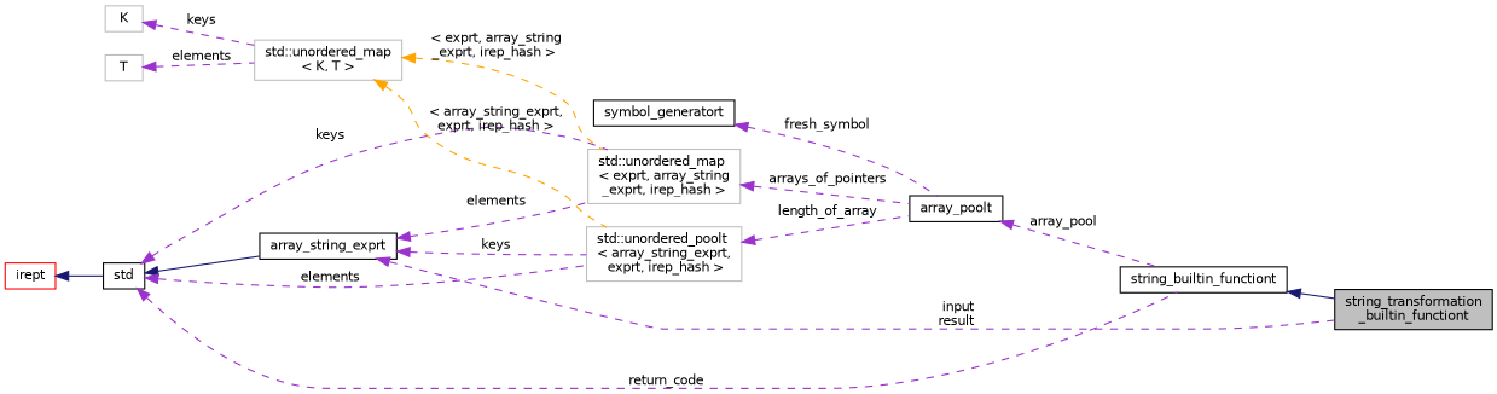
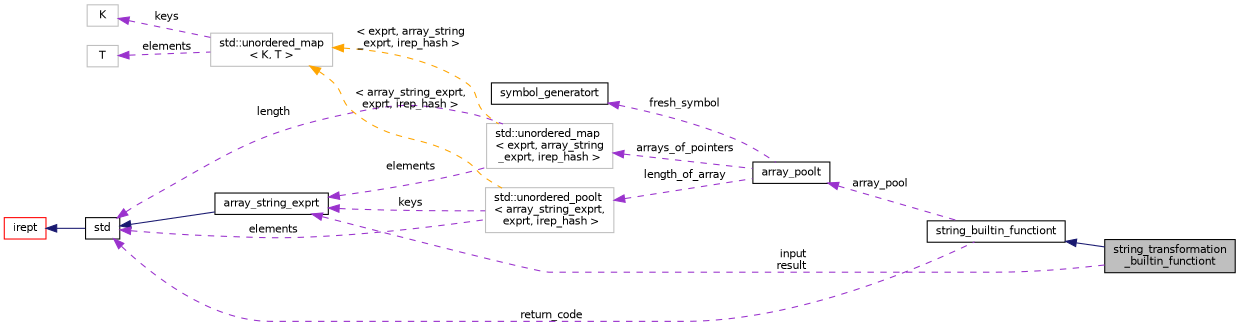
  digraph {
    rankdir=LR
    node [color=black fontname=Helvetica fontsize=10 shape=record]
    edge [color=darkorchid3 dir=back fontname=Helvetica fontsize=10 labelfontname=Helvetica labelfontsize=10 style=dashed]
    n1 [fillcolor=grey75 fontcolor=black height=0.2 label="string_transformation\l_builtin_functiont" style=filled width=0.4]
    n2 [height=0.2 label=string_builtin_functiont width=0.4]
    n3 [height=0.2 label=array_poolt width=0.4]
    n4 [color=grey75 height=0.2 label="std::unordered_map\l\< exprt, array_string\l_exprt, irep_hash \>" width=0.4]
    n5 [height=0.2 label=array_string_exprt width=0.4]
    n6 [color=grey75 height=0.2 label="std::unordered_poolt\l\< array_string_exprt,\l exprt, irep_hash \>" width=0.4]
    n7 [height=0.2 label=std width=0.4]
    n8 [color=red height=0.2 label=irept width=0.4]
    n9 [color=grey75 height=0.2 label="std::unordered_map\l\< K, T \>" width=0.4]
    n10 [color=grey75 height=0.2 label=K width=0.4]
    n11 [color=grey75 height=0.2 label=T width=0.4]
    n12 [height=0.2 label=symbol_generatort width=0.4]
    n2 -> n1 [color=midnightblue style=solid]
    n3 -> n2 [label=" array_pool"]
    n4 -> n3 [label=" arrays_of_pointers"]
    n5 -> n1 [label=" input\nresult"]
    n5 -> n4 [label=" elements"]
    n5 -> n6 [label=" keys"]
    n6 -> n3 [label=" length_of_array"]
    n7 -> n2 [label=" return_code"]
-   n7 -> n4 [label=" keys"]
+   n7 -> n4 [label=" length"]
    n7 -> n5 [color=midnightblue style=solid]
    n7 -> n6 [label=" elements"]
    n8 -> n7 [color=midnightblue style=solid]
    n9 -> n4 [color=orange label=" \< exprt, array_string\l_exprt, irep_hash \>"]
    n9 -> n6 [color=orange label=" \< array_string_exprt,\l exprt, irep_hash \>"]
    n10 -> n9 [label=" keys"]
    n11 -> n9 [label=" elements"]
    n12 -> n3 [label=" fresh_symbol"]
  }
